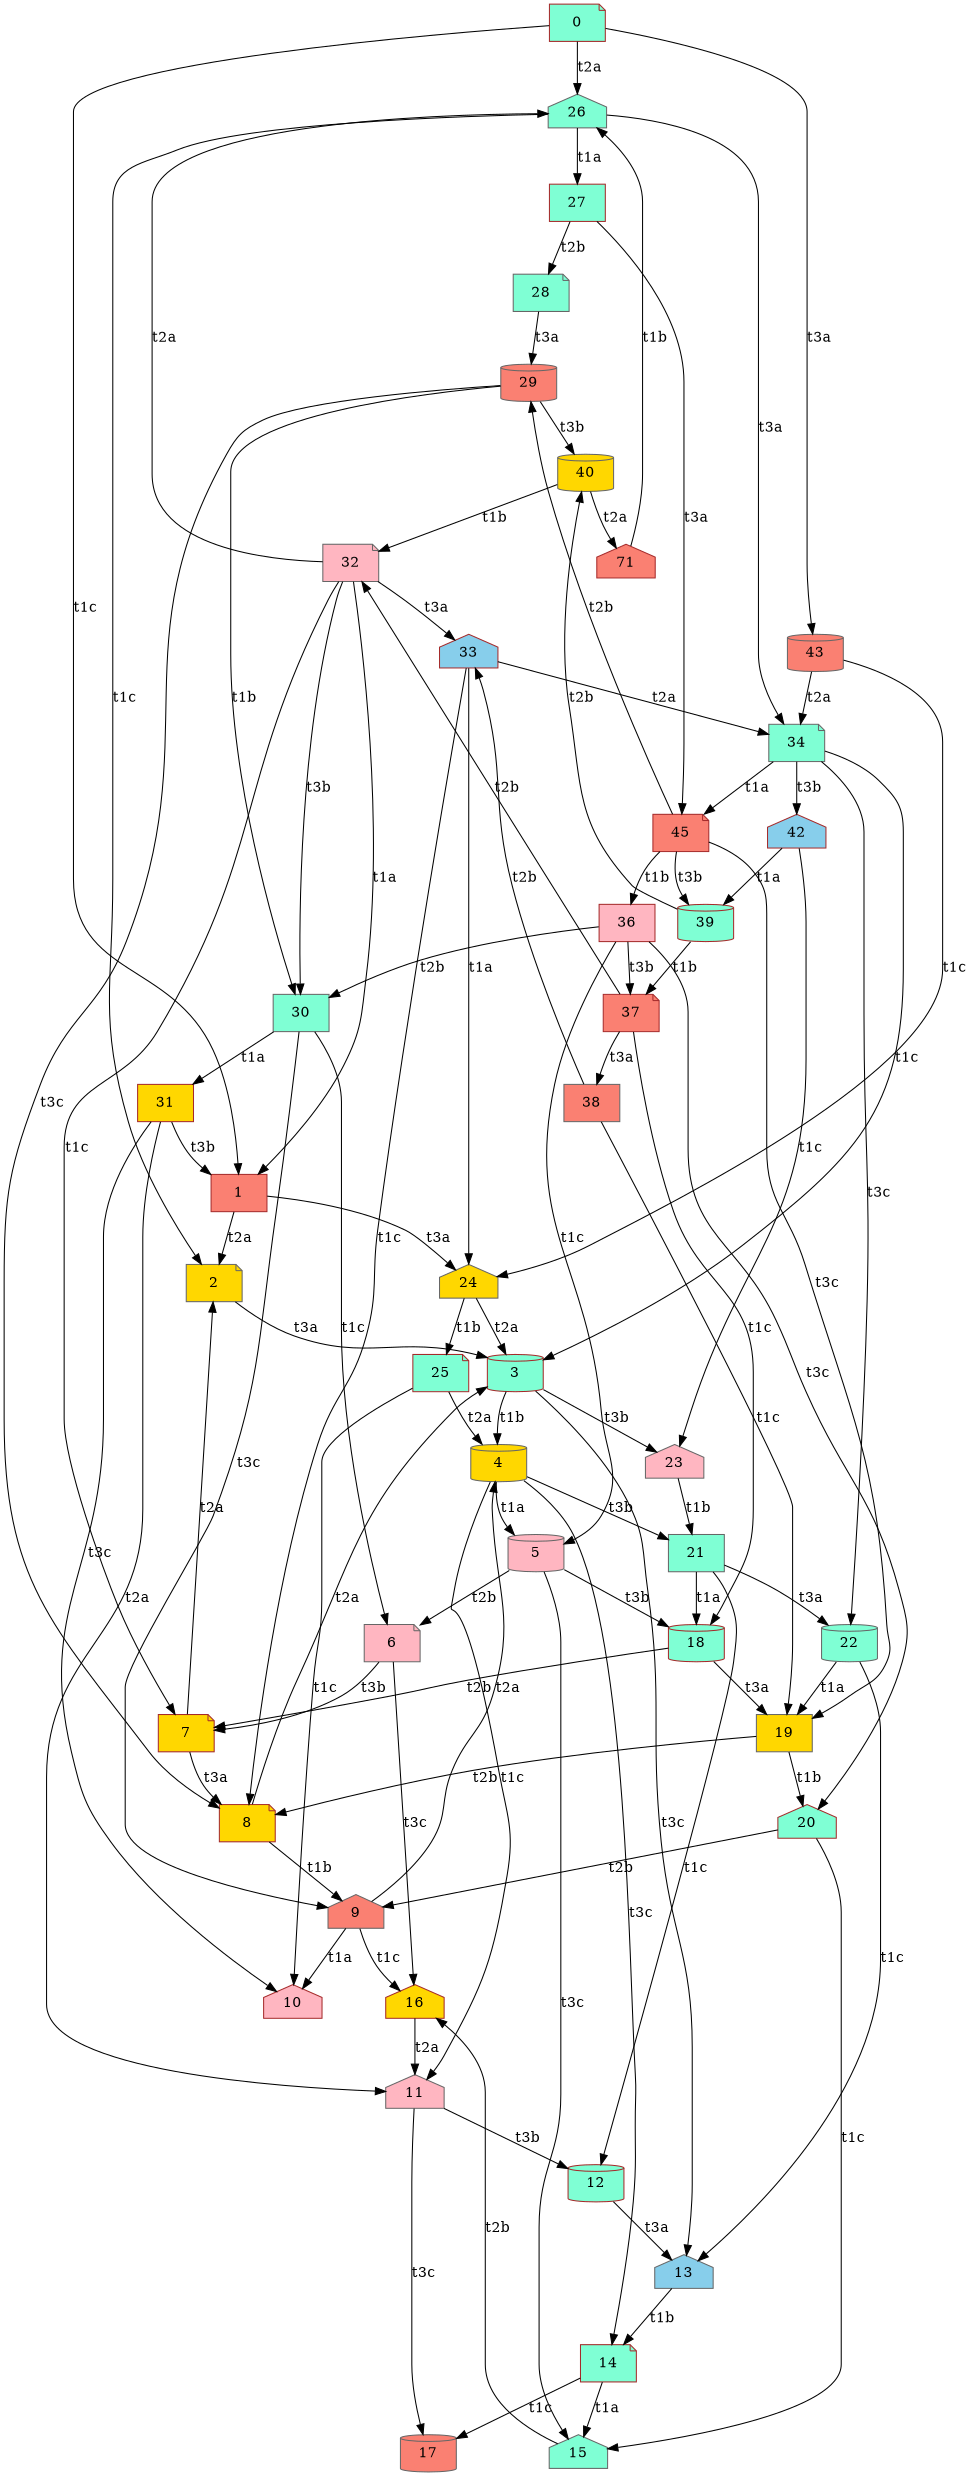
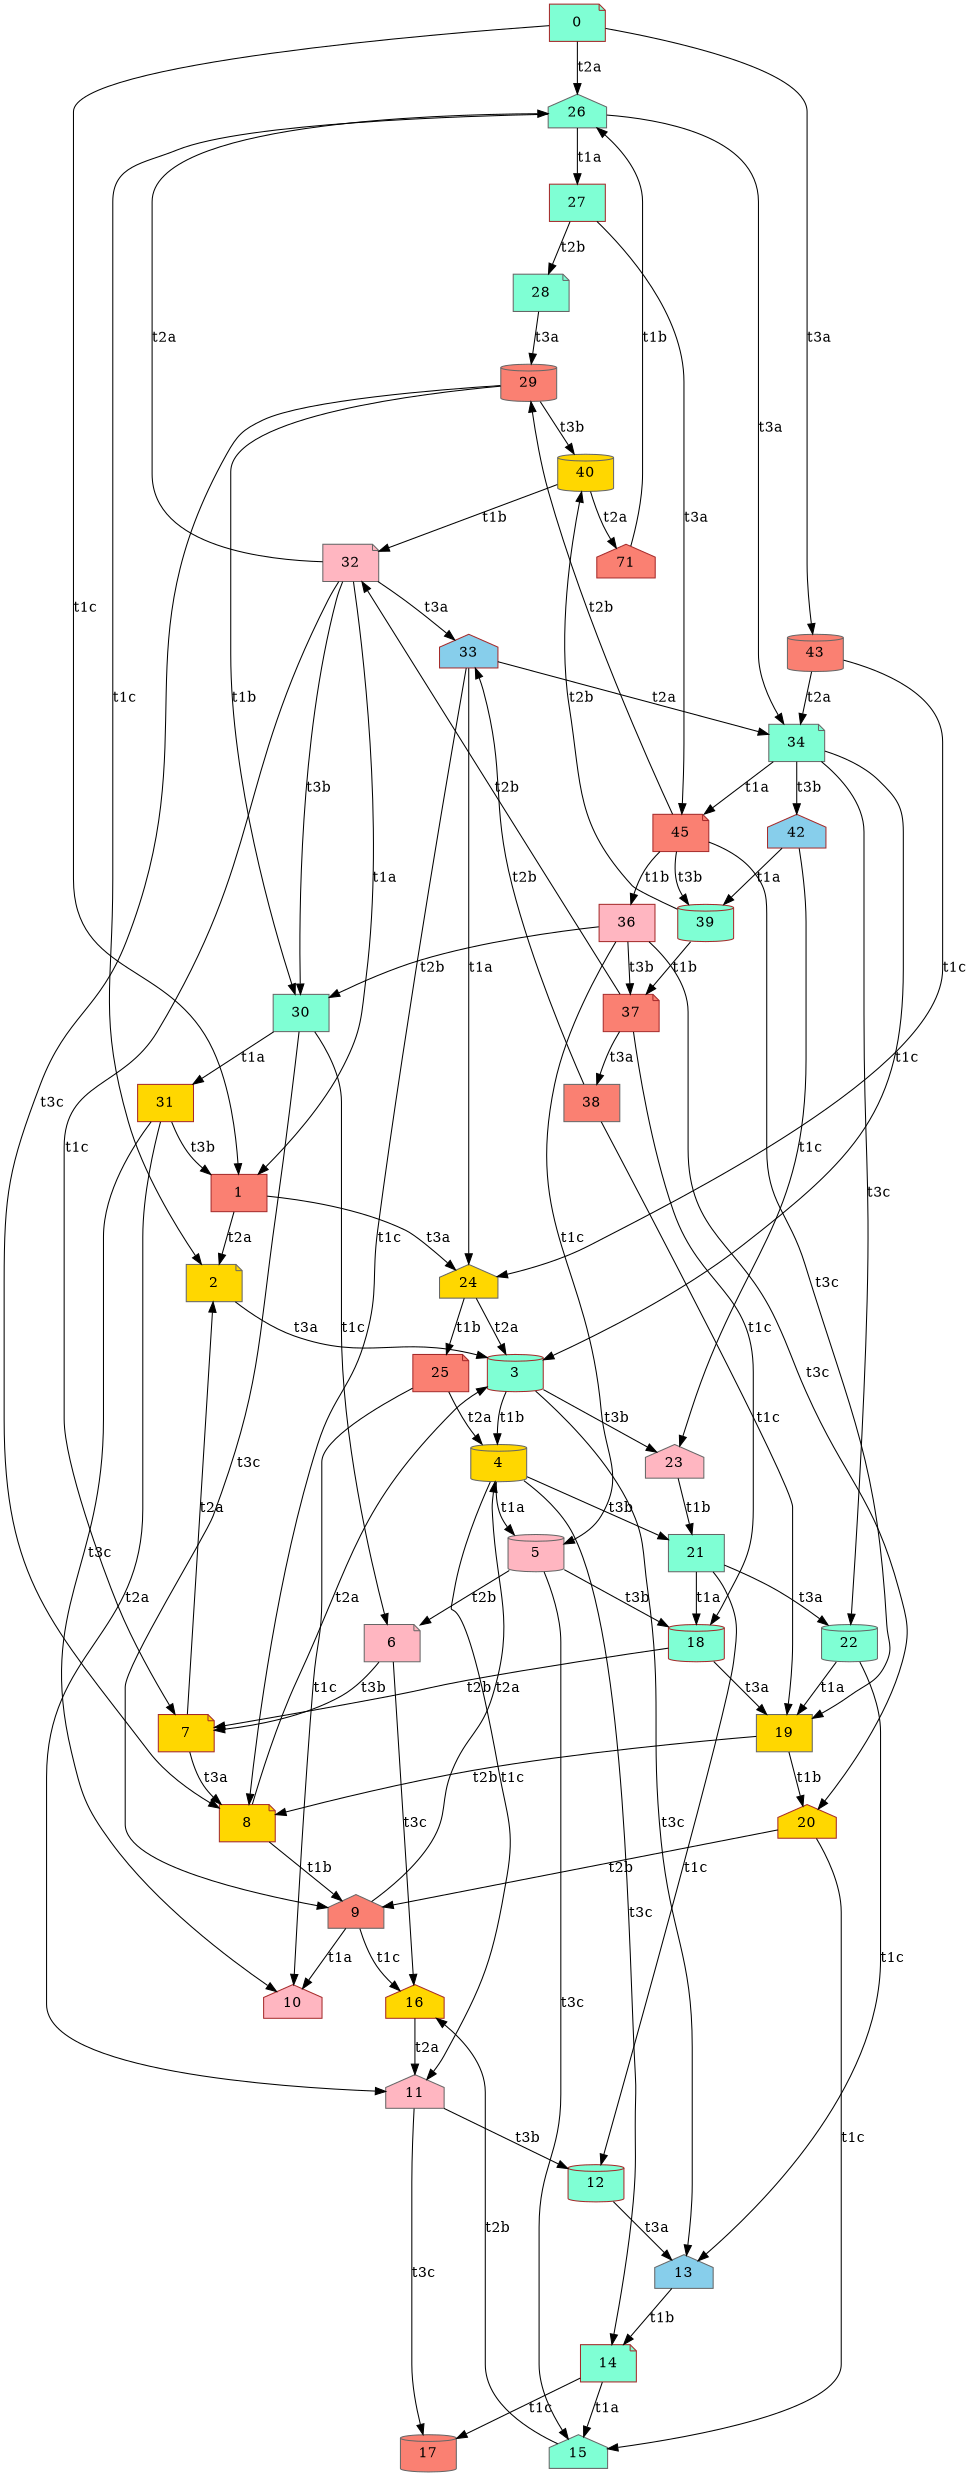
  digraph {
    node [color=gray40 fillcolor=aquamarine shape=house style=filled]
    0 [color=brown shape=note]
    1 [color=brown fillcolor=salmon shape=box]
    26
    43 [fillcolor=salmon shape=cylinder]
    2 [fillcolor=gold shape=note]
    24 [fillcolor=gold]
    27 [color=brown shape=box]
    34 [shape=note]
    3 [color=brown shape=cylinder]
-   25 [color=brown shape=note]
+   25 [color=brown fillcolor=salmon shape=note]
    4 [fillcolor=gold shape=cylinder]
    13 [fillcolor=skyblue]
    23 [fillcolor=lightpink]
    5 [fillcolor=lightpink shape=cylinder]
    11 [fillcolor=lightpink]
    14 [color=brown shape=note]
    21 [shape=box]
    6 [fillcolor=lightpink shape=note]
    15
    18 [color=brown shape=cylinder]
    12 [color=brown shape=cylinder]
    17 [fillcolor=salmon shape=cylinder]
    22 [shape=cylinder]
    7 [color=brown fillcolor=gold shape=note]
    16 [color=brown fillcolor=gold]
    19 [fillcolor=gold shape=box]
    8 [color=brown fillcolor=gold shape=note]
    9 [fillcolor=salmon]
    10 [color=brown fillcolor=lightpink]
-   20 [color=brown]
+   20 [color=brown fillcolor=gold]
    28 [shape=note]
    n32 [color=brown fillcolor=salmon label=45 shape=note]
    42 [color=brown fillcolor=skyblue]
    29 [fillcolor=salmon shape=cylinder]
    36 [color=brown fillcolor=lightpink shape=box]
    39 [color=brown shape=cylinder]
    30 [shape=box]
    40 [fillcolor=gold shape=cylinder]
    31 [color=brown fillcolor=gold shape=box]
    32 [fillcolor=lightpink shape=note]
    n41 [color=brown fillcolor=salmon label=71]
    33 [color=brown fillcolor=skyblue]
    37 [color=brown fillcolor=salmon shape=note]
    38 [fillcolor=salmon shape=box]
    0 -> 1 [label=t1c]
    0 -> 26 [label=t2a]
    0 -> 43 [label=t3a]
    1 -> 2 [label=t2a]
    1 -> 24 [label=t3a]
    26 -> 2 [label=t1c]
    26 -> 27 [label=t1a]
    26 -> 34 [label=t3a]
    43 -> 24 [label=t1c]
    43 -> 34 [label=t2a]
    2 -> 3 [label=t3a]
    24 -> 3 [label=t2a]
    24 -> 25 [label=t1b]
    27 -> 28 [label=t2b]
    27 -> n32 [label=t3a]
    34 -> 3 [label=t1c]
    34 -> 22 [label=t3c]
    34 -> n32 [label=t1a]
    34 -> 42 [label=t3b]
    3 -> 4 [label=t1b]
    3 -> 13 [label=t3c]
    3 -> 23 [label=t3b]
    25 -> 4 [label=t2a]
    25 -> 10 [label=t1c]
    4 -> 5 [label=t1a]
    4 -> 11 [label=t1c]
    4 -> 14 [label=t3c]
    4 -> 21 [label=t3b]
    13 -> 14 [label=t1b]
    23 -> 21 [label=t1b]
    5 -> 6 [label=t2b]
    5 -> 15 [label=t3c]
    5 -> 18 [label=t3b]
    11 -> 12 [label=t3b]
    11 -> 17 [label=t3c]
    14 -> 15 [label=t1a]
    14 -> 17 [label=t1c]
    21 -> 18 [label=t1a]
    21 -> 12 [label=t1c]
    21 -> 22 [label=t3a]
    6 -> 7 [label=t3b]
    6 -> 16 [label=t3c]
    15 -> 16 [label=t2b]
    18 -> 7 [label=t2b]
    18 -> 19 [label=t3a]
    12 -> 13 [label=t3a]
    22 -> 13 [label=t1c]
    22 -> 19 [label=t1a]
    7 -> 2 [label=t2a]
    7 -> 8 [label=t3a]
    16 -> 11 [label=t2a]
    19 -> 8 [label=t2b]
    19 -> 20 [label=t1b]
    8 -> 3 [label=t2a]
    8 -> 9 [label=t1b]
    9 -> 4 [label=t2a]
    9 -> 16 [label=t1c]
    9 -> 10 [label=t1a]
    20 -> 15 [label=t1c]
    20 -> 9 [label=t2b]
    28 -> 29 [label=t3a]
    n32 -> 19 [label=t3c]
    n32 -> 29 [label=t2b]
    n32 -> 36 [label=t1b]
    n32 -> 39 [label=t3b]
    42 -> 23 [label=t1c]
    42 -> 39 [label=t1a]
    29 -> 8 [label=t3c]
    29 -> 30 [label=t1b]
    29 -> 40 [label=t3b]
    36 -> 5 [label=t1c]
    36 -> 20 [label=t3c]
    36 -> 30 [label=t2b]
    36 -> 37 [label=t3b]
    39 -> 40 [label=t2b]
    39 -> 37 [label=t1b]
    30 -> 6 [label=t1c]
    30 -> 9 [label=t3c]
    30 -> 31 [label=t1a]
    40 -> 32 [label=t1b]
    40 -> n41 [label=t2a]
    31 -> 1 [label=t3b]
    31 -> 11 [label=t2a]
    31 -> 10 [label=t3c]
    32 -> 1 [label=t1a]
    32 -> 26 [label=t2a]
    32 -> 7 [label=t1c]
    32 -> 30 [label=t3b]
    32 -> 33 [label=t3a]
    n41 -> 26 [label=t1b]
    33 -> 24 [label=t1a]
    33 -> 34 [label=t2a]
    33 -> 8 [label=t1c]
    37 -> 18 [label=t1c]
    37 -> 32 [label=t2b]
    37 -> 38 [label=t3a]
    38 -> 19 [label=t1c]
    38 -> 33 [label=t2b]
  }
